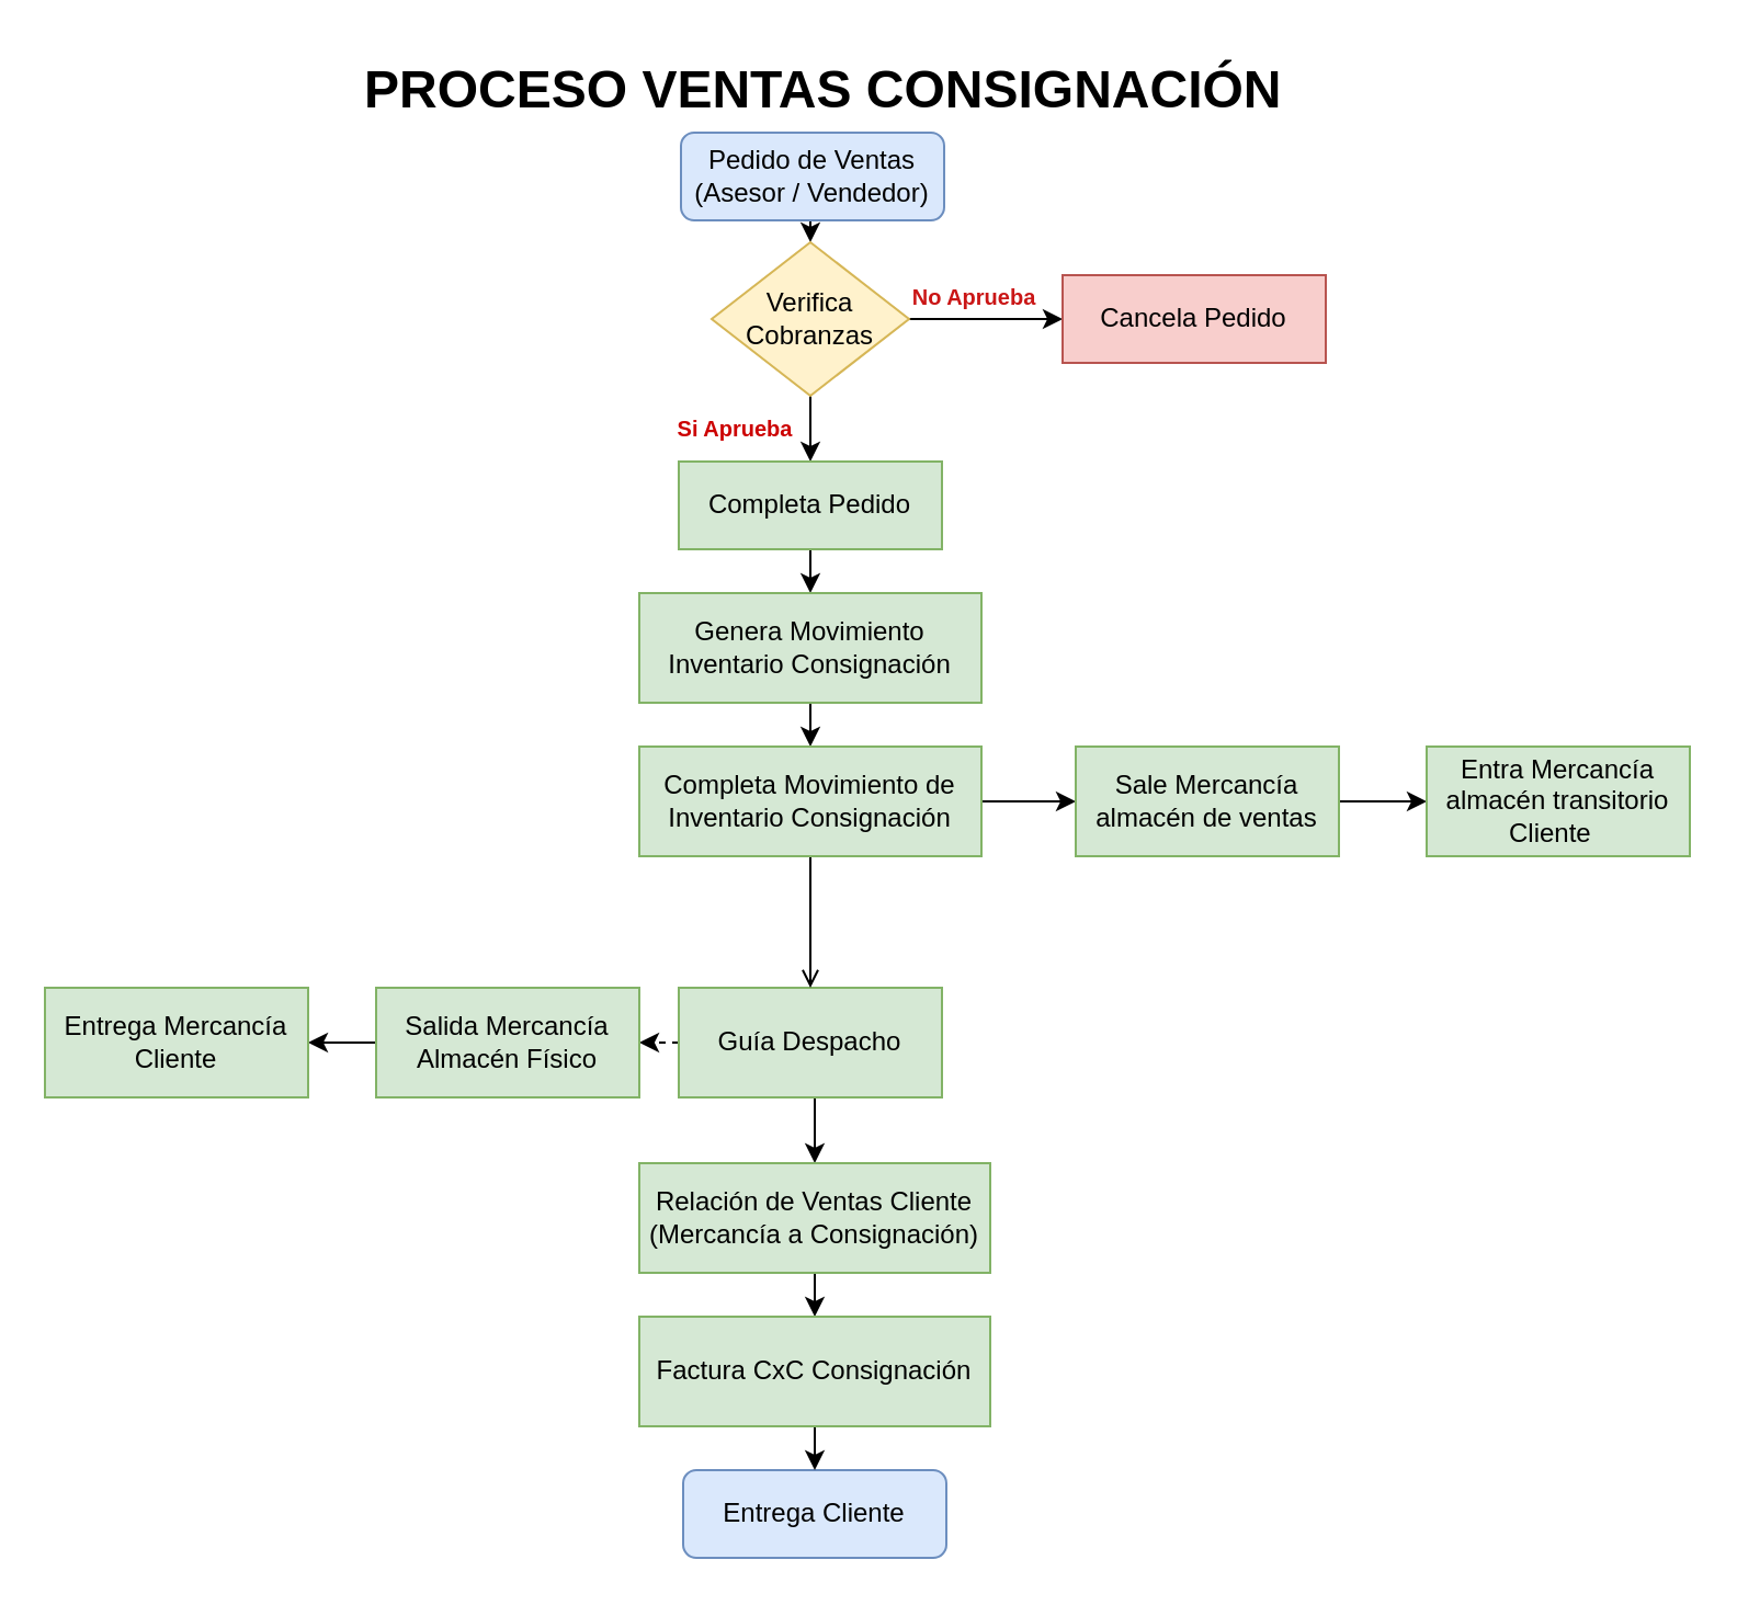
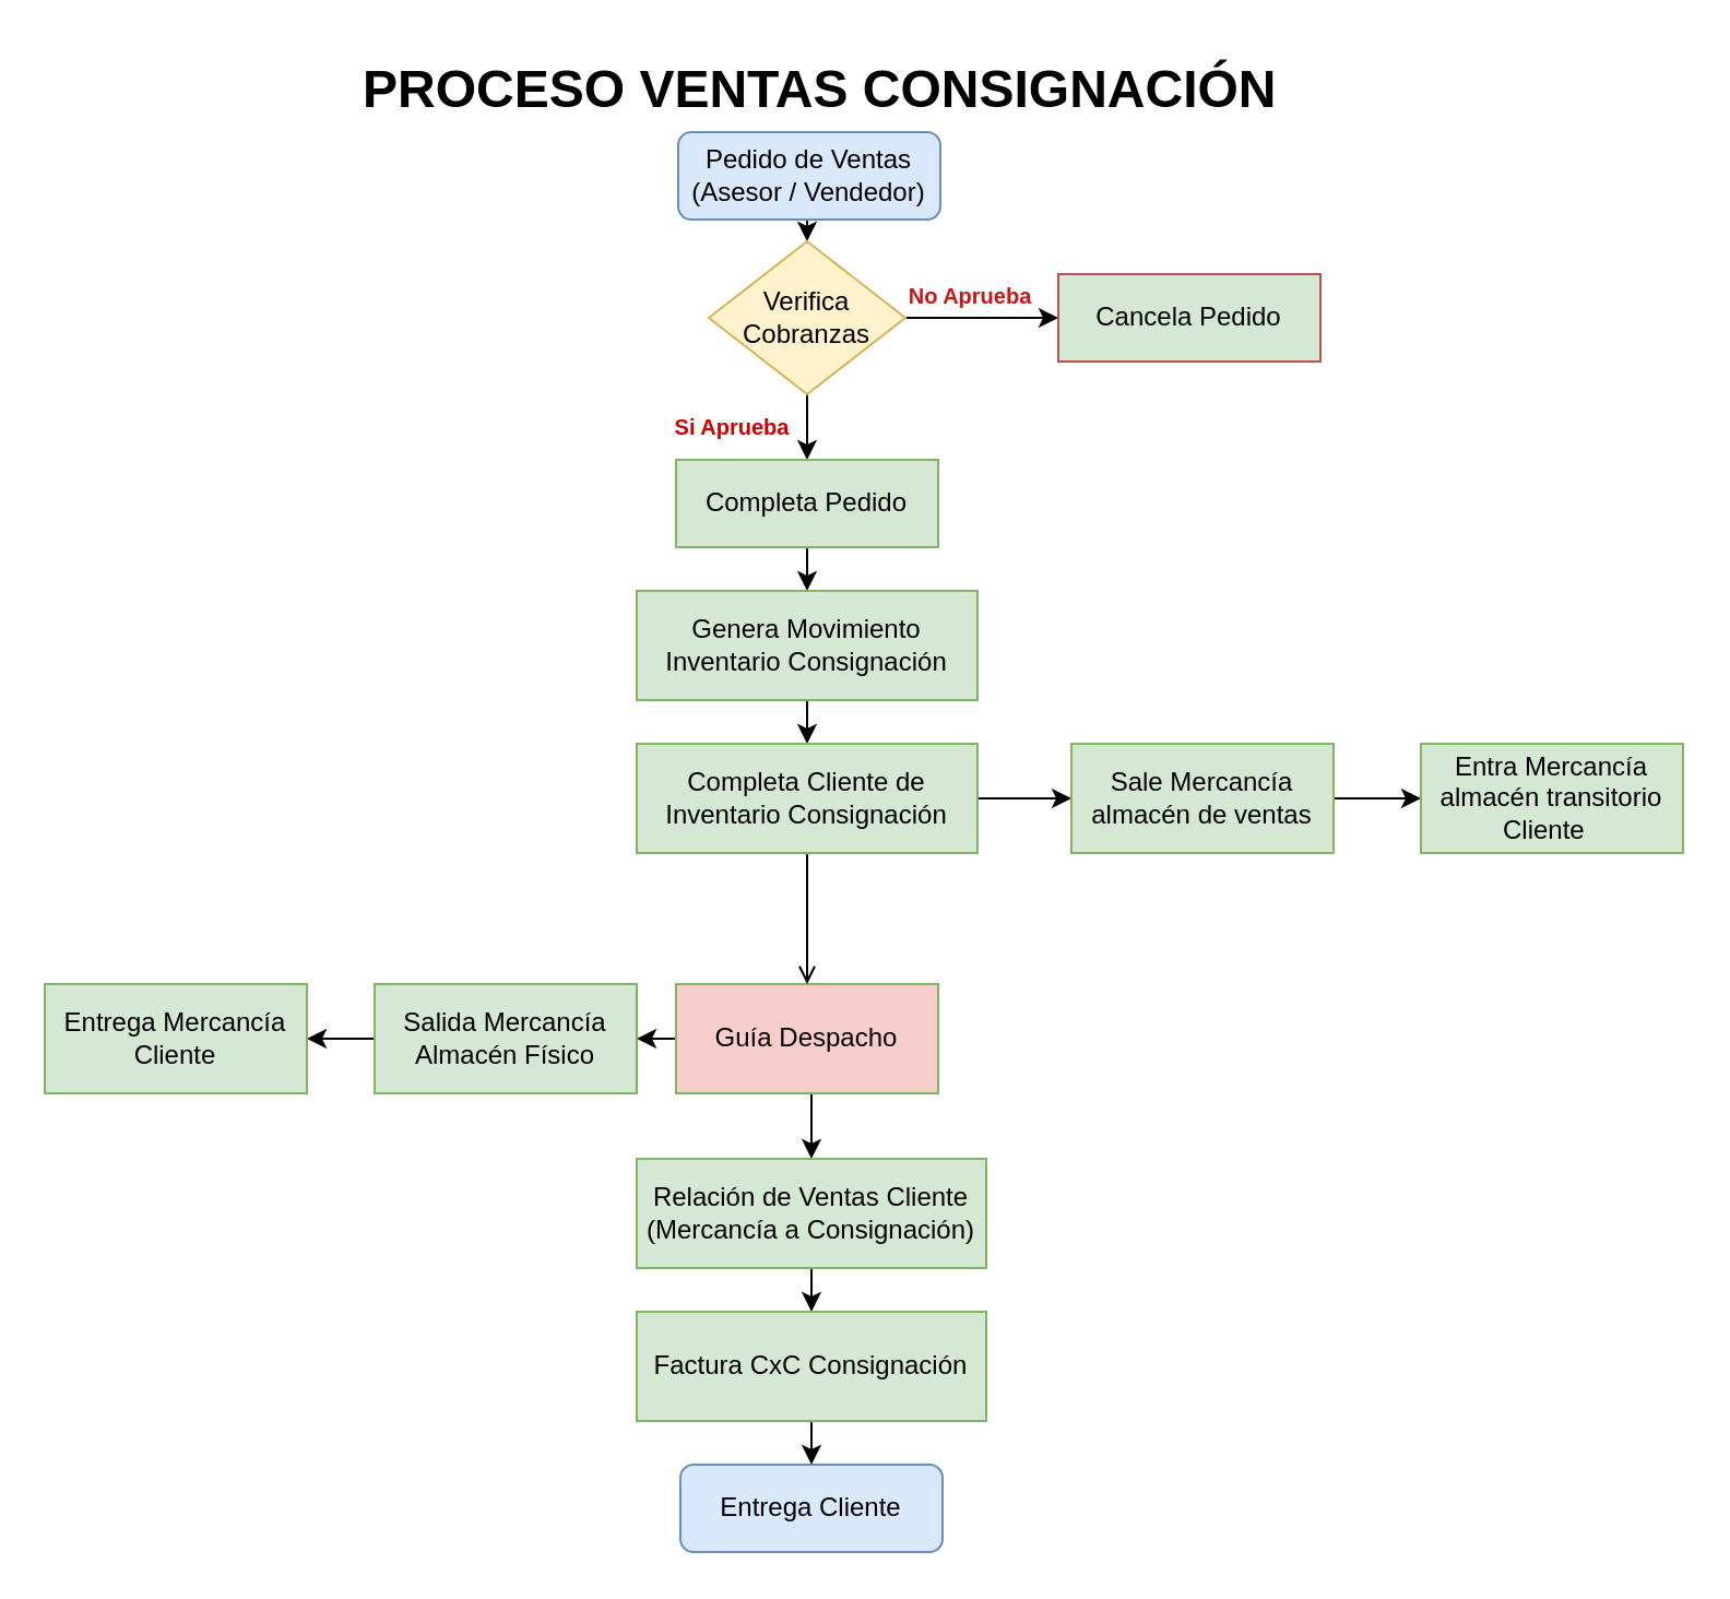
  <mxCell id="0" />
  <mxCell id="1" parent="0" />
  <mxCell id="2" style="edgeStyle=orthogonalEdgeStyle;rounded=0;orthogonalLoop=1;jettySize=auto;html=1;exitX=0.5;exitY=1;exitDx=0;exitDy=0;entryX=0.5;entryY=0;entryDx=0;entryDy=0;" edge="1" parent="1" source="3" target="6"><mxGeometry relative="1" as="geometry" /></mxCell>
  <mxCell id="3" value="Pedido de Ventas&lt;div&gt;(Asesor / Vendedor)&lt;/div&gt;" style="rounded=1;whiteSpace=wrap;html=1;fontSize=12;glass=0;strokeWidth=1;shadow=0;fillColor=#dae8fc;strokeColor=#6c8ebf;" parent="1" vertex="1"><mxGeometry x="310" y="60" width="120" height="40" as="geometry" /></mxCell>
  <mxCell id="4" style="edgeStyle=orthogonalEdgeStyle;rounded=0;orthogonalLoop=1;jettySize=auto;html=1;exitX=1;exitY=0.5;exitDx=0;exitDy=0;entryX=0;entryY=0.5;entryDx=0;entryDy=0;" parent="1" source="6" target="9" edge="1"><mxGeometry relative="1" as="geometry" /></mxCell>
  <mxCell id="5" style="edgeStyle=orthogonalEdgeStyle;rounded=0;orthogonalLoop=1;jettySize=auto;html=1;exitX=0.5;exitY=1;exitDx=0;exitDy=0;" parent="1" source="6" edge="1"><mxGeometry relative="1" as="geometry"><mxPoint x="369" y="210" as="targetPoint" /></mxGeometry></mxCell>
  <mxCell id="6" value="Verifica Cobranzas" style="rhombus;whiteSpace=wrap;html=1;fillColor=#fff2cc;strokeColor=#d6b656;" parent="1" vertex="1"><mxGeometry x="324" y="110" width="90" height="70" as="geometry" /></mxCell>
  <mxCell id="7" value="&lt;font color=&quot;#ca1616&quot; style=&quot;font-size: 10px;&quot;&gt;&lt;b&gt;No Aprueba&lt;/b&gt;&lt;/font&gt;" style="text;html=1;align=center;verticalAlign=middle;whiteSpace=wrap;rounded=0;" parent="1" vertex="1"><mxGeometry x="414" y="120" width="60" height="30" as="geometry" /></mxCell>
  <mxCell id="8" value="&lt;font color=&quot;#cc0000&quot; style=&quot;font-size: 10px;&quot;&gt;&lt;b&gt;Si Aprueba&lt;/b&gt;&lt;/font&gt;" style="text;html=1;align=center;verticalAlign=middle;whiteSpace=wrap;rounded=0;" parent="1" vertex="1"><mxGeometry x="305" y="180" width="60" height="30" as="geometry" /></mxCell>
- <mxCell id="9" value="Cancela Pedido" style="rounded=0;whiteSpace=wrap;html=1;fillColor=#f8cecc;strokeColor=#b85450;" parent="1" vertex="1"><mxGeometry x="484" y="125" width="120" height="40" as="geometry" /></mxCell>
+ <mxCell id="9" value="Cancela Pedido" style="rounded=0;whiteSpace=wrap;html=1;fillColor=#d5e8d4;strokeColor=#b85450;" parent="1" vertex="1"><mxGeometry x="484" y="125" width="120" height="40" as="geometry" /></mxCell>
  <mxCell id="10" style="edgeStyle=orthogonalEdgeStyle;rounded=0;orthogonalLoop=1;jettySize=auto;html=1;exitX=0.5;exitY=1;exitDx=0;exitDy=0;entryX=0.5;entryY=0;entryDx=0;entryDy=0;" parent="1" source="11" target="13" edge="1"><mxGeometry relative="1" as="geometry" /></mxCell>
  <mxCell id="11" value="Completa Pedido" style="rounded=0;whiteSpace=wrap;html=1;fillColor=#d5e8d4;strokeColor=#82b366;" parent="1" vertex="1"><mxGeometry x="309" y="210" width="120" height="40" as="geometry" /></mxCell>
  <mxCell id="12" style="edgeStyle=orthogonalEdgeStyle;rounded=0;orthogonalLoop=1;jettySize=auto;html=1;exitX=0.5;exitY=1;exitDx=0;exitDy=0;entryX=0.5;entryY=0;entryDx=0;entryDy=0;" parent="1" source="13" target="21" edge="1"><mxGeometry relative="1" as="geometry" /></mxCell>
  <mxCell id="13" value="Genera Movimiento Inventario Consignación" style="rounded=0;whiteSpace=wrap;html=1;fillColor=#d5e8d4;strokeColor=#82b366;" parent="1" vertex="1"><mxGeometry x="291" y="270" width="156" height="50" as="geometry" /></mxCell>
- <mxCell id="14" style="edgeStyle=orthogonalEdgeStyle;rounded=0;orthogonalLoop=1;jettySize=auto;html=1;exitX=0;exitY=0.5;exitDx=0;exitDy=0;entryX=1;entryY=0.5;entryDx=0;entryDy=0;dashed=1;" parent="1" source="16" target="26" edge="1"><mxGeometry relative="1" as="geometry" /></mxCell>
+ <mxCell id="14" style="edgeStyle=orthogonalEdgeStyle;rounded=0;orthogonalLoop=1;jettySize=auto;html=1;exitX=0;exitY=0.5;exitDx=0;exitDy=0;entryX=1;entryY=0.5;entryDx=0;entryDy=0;" parent="1" source="16" target="26" edge="1"><mxGeometry relative="1" as="geometry" /></mxCell>
  <mxCell id="15" style="edgeStyle=orthogonalEdgeStyle;rounded=0;orthogonalLoop=1;jettySize=auto;html=1;exitX=0.5;exitY=1;exitDx=0;exitDy=0;entryX=0.5;entryY=0;entryDx=0;entryDy=0;" edge="1" parent="1" source="16" target="29"><mxGeometry relative="1" as="geometry" /></mxCell>
- <mxCell id="16" value="Guía Despacho" style="rounded=0;whiteSpace=wrap;html=1;fillColor=#d5e8d4;strokeColor=#82b366;" parent="1" vertex="1"><mxGeometry x="309" y="450" width="120" height="50" as="geometry" /></mxCell>
+ <mxCell id="16" value="Guía Despacho" style="rounded=0;whiteSpace=wrap;html=1;fillColor=#f8cecc;strokeColor=#82b366;" parent="1" vertex="1"><mxGeometry x="309" y="450" width="120" height="50" as="geometry" /></mxCell>
  <mxCell id="17" value="Entrega Cliente" style="rounded=1;whiteSpace=wrap;html=1;fontSize=12;glass=0;strokeWidth=1;shadow=0;fillColor=#dae8fc;strokeColor=#6c8ebf;" parent="1" vertex="1"><mxGeometry x="311" y="670" width="120" height="40" as="geometry" /></mxCell>
  <mxCell id="18" value="&lt;h1 style=&quot;margin-top: 0px;&quot;&gt;PROCESO VENTAS CONSIGNACIÓN&lt;/h1&gt;" style="text;html=1;whiteSpace=wrap;overflow=hidden;rounded=0;" parent="1" vertex="1"><mxGeometry x="164" width="440" height="40" as="geometry" y="20" /></mxCell>
  <mxCell id="19" style="edgeStyle=orthogonalEdgeStyle;rounded=0;orthogonalLoop=1;jettySize=auto;html=1;exitX=0.5;exitY=1;exitDx=0;exitDy=0;endArrow=open;" parent="1" source="21" target="16" edge="1"><mxGeometry relative="1" as="geometry" /></mxCell>
  <mxCell id="20" style="edgeStyle=orthogonalEdgeStyle;rounded=0;orthogonalLoop=1;jettySize=auto;html=1;exitX=1;exitY=0.5;exitDx=0;exitDy=0;entryX=0;entryY=0.5;entryDx=0;entryDy=0;" edge="1" parent="1" source="21" target="23"><mxGeometry relative="1" as="geometry" /></mxCell>
- <mxCell id="21" value="Completa Movimiento de Inventario Consignación" style="rounded=0;whiteSpace=wrap;html=1;fillColor=#d5e8d4;strokeColor=#82b366;" parent="1" vertex="1"><mxGeometry x="291" y="340" width="156" height="50" as="geometry" /></mxCell>
+ <mxCell id="21" value="Completa Cliente de Inventario Consignación" style="rounded=0;whiteSpace=wrap;html=1;fillColor=#d5e8d4;strokeColor=#82b366;" parent="1" vertex="1"><mxGeometry x="291" y="340" width="156" height="50" as="geometry" /></mxCell>
  <mxCell id="22" style="edgeStyle=orthogonalEdgeStyle;rounded=0;orthogonalLoop=1;jettySize=auto;html=1;exitX=1;exitY=0.5;exitDx=0;exitDy=0;entryX=0;entryY=0.5;entryDx=0;entryDy=0;" edge="1" parent="1" source="23" target="24"><mxGeometry relative="1" as="geometry" /></mxCell>
  <mxCell id="23" value="Sale Mercancía almacén de ventas" style="rounded=0;whiteSpace=wrap;html=1;fillColor=#d5e8d4;strokeColor=#82b366;" parent="1" vertex="1"><mxGeometry x="490" y="340" width="120" height="50" as="geometry" /></mxCell>
  <mxCell id="24" value="Entra Mercancía almacén transitorio Cliente&amp;nbsp;&amp;nbsp;" style="rounded=0;whiteSpace=wrap;html=1;fillColor=#d5e8d4;strokeColor=#82b366;" parent="1" vertex="1"><mxGeometry x="650" y="340" width="120" height="50" as="geometry" /></mxCell>
  <mxCell id="25" style="edgeStyle=orthogonalEdgeStyle;rounded=0;orthogonalLoop=1;jettySize=auto;html=1;exitX=0;exitY=0.5;exitDx=0;exitDy=0;entryX=1;entryY=0.5;entryDx=0;entryDy=0;" parent="1" source="26" target="27" edge="1"><mxGeometry relative="1" as="geometry" /></mxCell>
  <mxCell id="26" value="Salida Mercancía Almacén Físico" style="rounded=0;whiteSpace=wrap;html=1;fillColor=#d5e8d4;strokeColor=#82b366;" parent="1" vertex="1"><mxGeometry x="171" y="450" width="120" height="50" as="geometry" /></mxCell>
  <mxCell id="27" value="Entrega Mercancía Cliente" style="rounded=0;whiteSpace=wrap;html=1;fillColor=#d5e8d4;strokeColor=#82b366;" parent="1" vertex="1"><mxGeometry x="20" y="450" width="120" height="50" as="geometry" /></mxCell>
  <mxCell id="28" style="edgeStyle=orthogonalEdgeStyle;rounded=0;orthogonalLoop=1;jettySize=auto;html=1;exitX=0.5;exitY=1;exitDx=0;exitDy=0;entryX=0.5;entryY=0;entryDx=0;entryDy=0;" edge="1" parent="1" source="29" target="31"><mxGeometry relative="1" as="geometry" /></mxCell>
  <mxCell id="29" value="Relación de Ventas Cliente (Mercancía a Consignación)" style="rounded=0;whiteSpace=wrap;html=1;fillColor=#d5e8d4;strokeColor=#82b366;" parent="1" vertex="1"><mxGeometry x="291" y="530" width="160" height="50" as="geometry" /></mxCell>
  <mxCell id="30" style="edgeStyle=orthogonalEdgeStyle;rounded=0;orthogonalLoop=1;jettySize=auto;html=1;exitX=0.5;exitY=1;exitDx=0;exitDy=0;entryX=0.5;entryY=0;entryDx=0;entryDy=0;" edge="1" parent="1" source="31" target="17"><mxGeometry relative="1" as="geometry" /></mxCell>
  <mxCell id="31" value="Factura CxC Consignación" style="rounded=0;whiteSpace=wrap;html=1;fillColor=#d5e8d4;strokeColor=#82b366;" vertex="1" parent="1"><mxGeometry x="291" y="600" width="160" height="50" as="geometry" /></mxCell>
